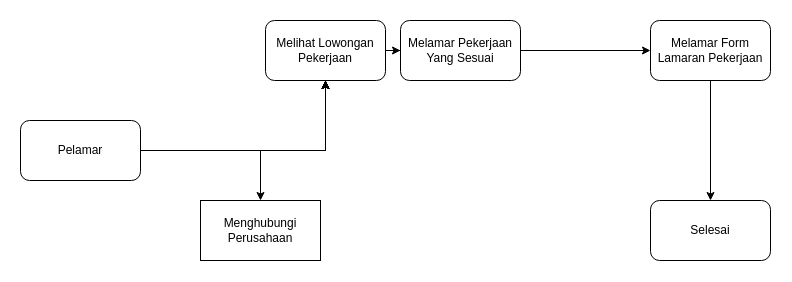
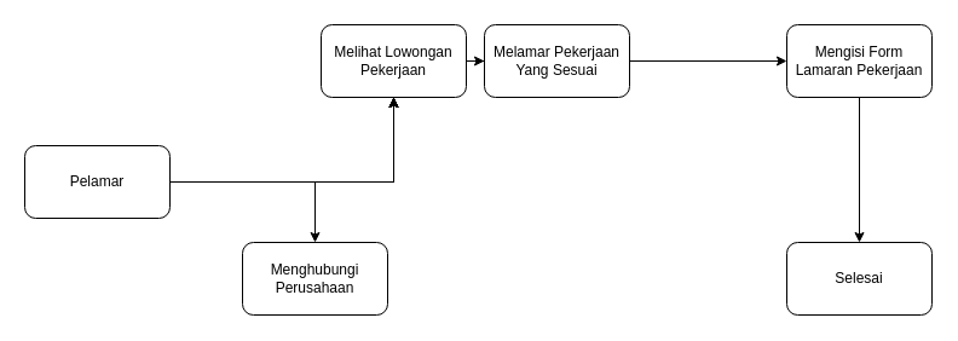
  <mxCell id="0" />
  <mxCell id="1" parent="0" />
  <mxCell id="2" value="" style="edgeStyle=orthogonalEdgeStyle;rounded=0;orthogonalLoop=1;jettySize=auto;html=1;" edge="1" parent="1" source="9" target="11"><mxGeometry relative="1" as="geometry" /></mxCell>
  <mxCell id="3" value="" style="edgeStyle=orthogonalEdgeStyle;rounded=0;orthogonalLoop=1;jettySize=auto;html=1;" edge="1" parent="1" source="9" target="11"><mxGeometry relative="1" as="geometry" /></mxCell>
  <mxCell id="4" value="" style="edgeStyle=orthogonalEdgeStyle;rounded=0;orthogonalLoop=1;jettySize=auto;html=1;" edge="1" parent="1" source="9" target="11"><mxGeometry relative="1" as="geometry" /></mxCell>
  <mxCell id="5" value="" style="edgeStyle=orthogonalEdgeStyle;rounded=0;orthogonalLoop=1;jettySize=auto;html=1;" edge="1" parent="1" source="9" target="11"><mxGeometry relative="1" as="geometry" /></mxCell>
  <mxCell id="6" value="" style="edgeStyle=orthogonalEdgeStyle;rounded=0;orthogonalLoop=1;jettySize=auto;html=1;" edge="1" parent="1" source="9" target="11"><mxGeometry relative="1" as="geometry" /></mxCell>
  <mxCell id="7" value="" style="edgeStyle=orthogonalEdgeStyle;rounded=0;orthogonalLoop=1;jettySize=auto;html=1;" edge="1" parent="1" source="9" target="11"><mxGeometry relative="1" as="geometry" /></mxCell>
  <mxCell id="8" value="" style="edgeStyle=orthogonalEdgeStyle;rounded=0;orthogonalLoop=1;jettySize=auto;html=1;" edge="1" parent="1" source="9" target="16"><mxGeometry relative="1" as="geometry" /></mxCell>
  <mxCell id="9" value="Pelamar" style="rounded=1;whiteSpace=wrap;html=1;" vertex="1" parent="1"><mxGeometry x="20" y="120" width="120" height="60" as="geometry" /></mxCell>
  <mxCell id="10" value="" style="edgeStyle=orthogonalEdgeStyle;rounded=0;orthogonalLoop=1;jettySize=auto;html=1;" edge="1" parent="1" source="11" target="13"><mxGeometry relative="1" as="geometry" /></mxCell>
  <mxCell id="11" value="Melihat Lowongan Pekerjaan" style="rounded=1;whiteSpace=wrap;html=1;" vertex="1" parent="1"><mxGeometry x="265" y="20" width="120" height="60" as="geometry" /></mxCell>
  <mxCell id="12" value="" style="edgeStyle=orthogonalEdgeStyle;rounded=0;orthogonalLoop=1;jettySize=auto;html=1;" edge="1" parent="1" source="13" target="15"><mxGeometry relative="1" as="geometry" /></mxCell>
  <mxCell id="13" value="Melamar Pekerjaan Yang Sesuai" style="rounded=1;whiteSpace=wrap;html=1;" vertex="1" parent="1"><mxGeometry x="400" y="20" width="120" height="60" as="geometry" /></mxCell>
  <mxCell id="14" value="" style="edgeStyle=orthogonalEdgeStyle;rounded=0;orthogonalLoop=1;jettySize=auto;html=1;" edge="1" parent="1" source="15" target="17"><mxGeometry relative="1" as="geometry" /></mxCell>
- <mxCell id="15" value="Melamar Form Lamaran Pekerjaan" style="rounded=1;whiteSpace=wrap;html=1;" vertex="1" parent="1"><mxGeometry x="650" y="20" width="120" height="60" as="geometry" /></mxCell>
- <mxCell id="16" value="Menghubungi Perusahaan" style="whiteSpace=wrap;html=1;rounded=0;" vertex="1" parent="1"><mxGeometry x="200" y="200" width="120" height="60" as="geometry" /></mxCell>
+ <mxCell id="15" value="Mengisi Form Lamaran Pekerjaan" style="rounded=1;whiteSpace=wrap;html=1;" vertex="1" parent="1"><mxGeometry x="650" y="20" width="120" height="60" as="geometry" /></mxCell>
+ <mxCell id="16" value="Menghubungi Perusahaan" style="rounded=1;whiteSpace=wrap;html=1;" vertex="1" parent="1"><mxGeometry x="200" y="200" width="120" height="60" as="geometry" /></mxCell>
  <mxCell id="17" value="Selesai" style="rounded=1;whiteSpace=wrap;html=1;" vertex="1" parent="1"><mxGeometry x="650" y="200" width="120" height="60" as="geometry" /></mxCell>
